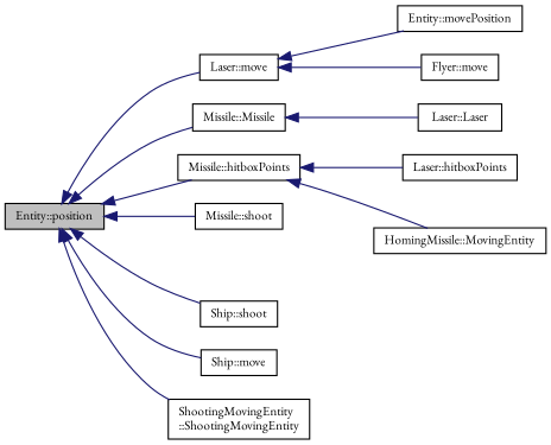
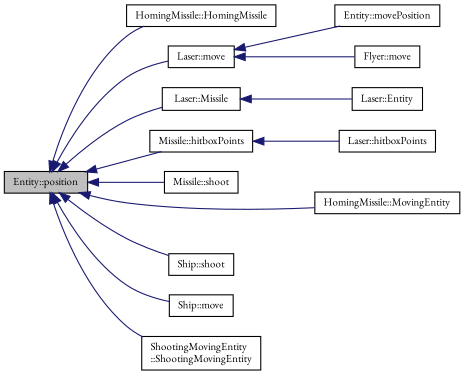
  digraph {
    fontname="EB Garamond"
    rankdir=LR
    node [color=black fillcolor=white fontname="EB Garamond" fontsize=10 shape=record style=filled]
    edge [color=midnightblue dir=back fontname="EB Garamond" fontsize=10 labelfontname=Helvetica labelfontsize=10 style=solid]
    n1 [fillcolor=grey75 fontcolor=black height=0.2 label="Entity::position" width=0.4]
+   n2 [height=0.2 label="HomingMissile::HomingMissile" width=0.4]
    n3 [height=0.2 label="Laser::move" width=0.4]
-   n4 [height=0.2 label="Missile::Missile" width=0.4]
+   n4 [height=0.2 label="Laser::Missile" width=0.4]
    n5 [height=0.2 label="Missile::hitboxPoints" width=0.4]
    n6 [height=0.2 label="Missile::shoot" width=0.4]
    n7 [height=0.2 label="HomingMissile::MovingEntity" width=0.4]
    n8 [height=0.2 label="Ship::shoot" width=0.4]
    n9 [height=0.2 label="Ship::move" width=0.4]
    n10 [height=0.2 label="ShootingMovingEntity\l::ShootingMovingEntity" width=0.4]
    n11 [height=0.2 label="Entity::movePosition" width=0.4]
    n12 [height=0.2 label="Flyer::move" width=0.4]
-   n13 [height=0.2 label="Laser::Laser" width=0.4]
+   n13 [height=0.2 label="Laser::Entity" width=0.4]
    n14 [height=0.2 label="Laser::hitboxPoints" width=0.4]
+   n1 -> n2
    n1 -> n3
    n1 -> n4
    n1 -> n5
    n1 -> n6
-   n5 -> n7
+   n1 -> n7
    n1 -> n8
    n1 -> n9
    n1 -> n10
    n3 -> n11
    n3 -> n12
    n4 -> n13
    n5 -> n14
  }
